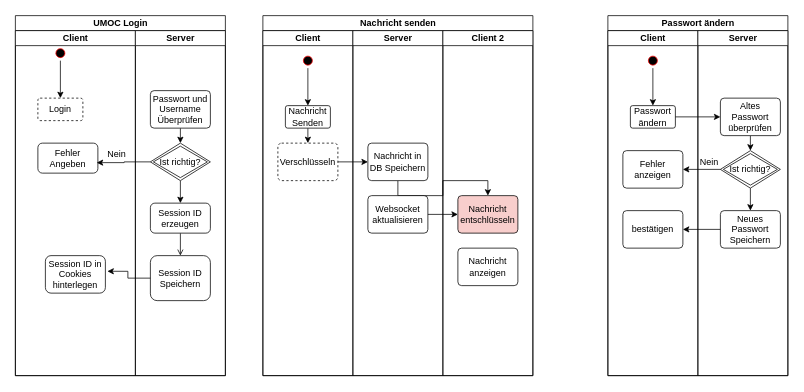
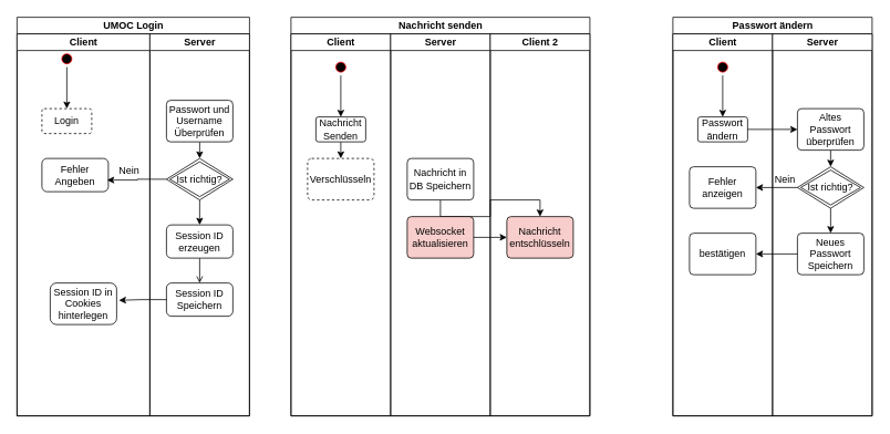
  <mxCell id="0" />
  <mxCell id="1" parent="0" />
  <mxCell id="2" value="UMOC Login" style="swimlane;childLayout=stackLayout;resizeParent=1;resizeParentMax=0;startSize=20;html=1;" vertex="1" parent="1"><mxGeometry x="20" y="20" width="280.0" height="480" as="geometry" /></mxCell>
  <mxCell id="3" value="Client" style="swimlane;startSize=20;html=1;" vertex="1" parent="2"><mxGeometry y="20" width="160.0" height="460" as="geometry" /></mxCell>
  <mxCell id="4" value="Login" style="rounded=1;arcSize=10;whiteSpace=wrap;html=1;align=center;dashed=1;" vertex="1" parent="3"><mxGeometry x="30" y="90" width="60" height="30" as="geometry" /></mxCell>
  <mxCell id="5" style="edgeStyle=orthogonalEdgeStyle;rounded=0;orthogonalLoop=1;jettySize=auto;html=1;exitX=0.5;exitY=1;exitDx=0;exitDy=0;entryX=0.5;entryY=0;entryDx=0;entryDy=0;" edge="1" parent="3" source="6" target="4"><mxGeometry relative="1" as="geometry" /></mxCell>
  <mxCell id="6" value="" style="ellipse;html=1;shape=startState;fillColor=#000000;strokeColor=#ff0000;" vertex="1" parent="3"><mxGeometry x="50" y="20" width="20" height="20" as="geometry" /></mxCell>
  <mxCell id="7" value="Fehler Angeben" style="rounded=1;whiteSpace=wrap;html=1;" vertex="1" parent="3"><mxGeometry x="30" y="150" width="80" height="40" as="geometry" /></mxCell>
  <mxCell id="8" value="Nein" style="text;html=1;align=center;verticalAlign=middle;resizable=0;points=[];autosize=1;strokeColor=none;fillColor=none;" vertex="1" parent="3"><mxGeometry x="110.0" y="150" width="50" height="30" as="geometry" /></mxCell>
  <mxCell id="9" value="Session ID in Cookies hinterlegen" style="rounded=1;whiteSpace=wrap;html=1;" vertex="1" parent="3"><mxGeometry x="40" y="300" width="80" height="50" as="geometry" /></mxCell>
  <mxCell id="10" value="Server" style="swimlane;startSize=20;html=1;" vertex="1" parent="2"><mxGeometry x="160.0" y="20" width="120" height="460" as="geometry" /></mxCell>
  <mxCell id="11" style="edgeStyle=orthogonalEdgeStyle;rounded=0;orthogonalLoop=1;jettySize=auto;html=1;exitX=0.5;exitY=1;exitDx=0;exitDy=0;entryX=0.5;entryY=0;entryDx=0;entryDy=0;" edge="1" parent="10" source="12" target="14"><mxGeometry relative="1" as="geometry" /></mxCell>
  <mxCell id="12" value="Passwort und Username Überprüfen" style="rounded=1;arcSize=10;whiteSpace=wrap;html=1;align=center;" vertex="1" parent="10"><mxGeometry x="20.0" y="80" width="80" height="50" as="geometry" /></mxCell>
  <mxCell id="13" style="edgeStyle=orthogonalEdgeStyle;rounded=0;orthogonalLoop=1;jettySize=auto;html=1;exitX=0.5;exitY=1;exitDx=0;exitDy=0;entryX=0.5;entryY=0;entryDx=0;entryDy=0;" edge="1" parent="10" source="14" target="16"><mxGeometry relative="1" as="geometry" /></mxCell>
  <mxCell id="14" value="Ist richtig?" style="shape=rhombus;double=1;perimeter=rhombusPerimeter;whiteSpace=wrap;html=1;align=center;" vertex="1" parent="10"><mxGeometry x="20" y="150" width="80" height="50" as="geometry" /></mxCell>
  <mxCell id="15" style="edgeStyle=orthogonalEdgeStyle;rounded=0;orthogonalLoop=1;jettySize=auto;html=1;exitX=0.5;exitY=1;exitDx=0;exitDy=0;entryX=0.5;entryY=0;entryDx=0;entryDy=0;endArrow=open;" edge="1" parent="10" source="16" target="17"><mxGeometry relative="1" as="geometry" /></mxCell>
  <mxCell id="16" value="Session ID erzeugen" style="rounded=1;whiteSpace=wrap;html=1;" vertex="1" parent="10"><mxGeometry x="20.0" y="230" width="80" height="40" as="geometry" /></mxCell>
- <mxCell id="17" value="Session ID Speichern" style="rounded=1;whiteSpace=wrap;html=1;" vertex="1" parent="10"><mxGeometry x="20.0" y="300" width="80" height="60" as="geometry" /></mxCell>
+ <mxCell id="17" value="Session ID Speichern" style="rounded=1;whiteSpace=wrap;html=1;" vertex="1" parent="10"><mxGeometry x="20.0" y="300" width="80" height="40" as="geometry" /></mxCell>
  <mxCell id="18" style="edgeStyle=orthogonalEdgeStyle;rounded=0;orthogonalLoop=1;jettySize=auto;html=1;exitX=0;exitY=0.5;exitDx=0;exitDy=0;entryX=0.981;entryY=0.65;entryDx=0;entryDy=0;entryPerimeter=0;" edge="1" parent="2" source="14" target="7"><mxGeometry relative="1" as="geometry"><mxPoint x="120.0" y="194.919" as="targetPoint" /></mxGeometry></mxCell>
  <mxCell id="19" style="edgeStyle=orthogonalEdgeStyle;rounded=0;orthogonalLoop=1;jettySize=auto;html=1;exitX=0;exitY=0.5;exitDx=0;exitDy=0;entryX=1.034;entryY=0.417;entryDx=0;entryDy=0;entryPerimeter=0;" edge="1" parent="2" source="17" target="9"><mxGeometry relative="1" as="geometry" /></mxCell>
  <mxCell id="20" value="Nachricht senden" style="swimlane;childLayout=stackLayout;resizeParent=1;resizeParentMax=0;startSize=20;html=1;" vertex="1" parent="1"><mxGeometry x="350" y="20" width="360" height="480" as="geometry" /></mxCell>
  <mxCell id="21" value="Client" style="swimlane;startSize=20;html=1;" vertex="1" parent="20"><mxGeometry y="20" width="120" height="460" as="geometry" /></mxCell>
  <mxCell id="22" style="edgeStyle=orthogonalEdgeStyle;rounded=0;orthogonalLoop=1;jettySize=auto;html=1;exitX=0.5;exitY=1;exitDx=0;exitDy=0;entryX=0.5;entryY=0;entryDx=0;entryDy=0;" edge="1" parent="21" source="23" target="26"><mxGeometry relative="1" as="geometry" /></mxCell>
  <mxCell id="23" value="Nachricht Senden" style="rounded=1;arcSize=10;whiteSpace=wrap;html=1;align=center;" vertex="1" parent="21"><mxGeometry x="30" y="100" width="60" height="30" as="geometry" /></mxCell>
  <mxCell id="24" style="edgeStyle=orthogonalEdgeStyle;rounded=0;orthogonalLoop=1;jettySize=auto;html=1;exitX=0.5;exitY=1;exitDx=0;exitDy=0;entryX=0.5;entryY=0;entryDx=0;entryDy=0;" edge="1" parent="21" source="25" target="23"><mxGeometry relative="1" as="geometry" /></mxCell>
  <mxCell id="25" value="" style="ellipse;html=1;shape=startState;fillColor=#000000;strokeColor=#ff0000;" vertex="1" parent="21"><mxGeometry x="50" y="30" width="20" height="20" as="geometry" /></mxCell>
  <mxCell id="26" value="Verschlüsseln" style="rounded=1;arcSize=10;whiteSpace=wrap;html=1;align=center;dashed=1;" vertex="1" parent="21"><mxGeometry x="20.0" y="150" width="80" height="50" as="geometry" /></mxCell>
  <mxCell id="27" value="Server" style="swimlane;startSize=20;html=1;" vertex="1" parent="20"><mxGeometry x="120" y="20" width="120" height="460" as="geometry" /></mxCell>
  <mxCell id="28" style="edgeStyle=orthogonalEdgeStyle;rounded=0;orthogonalLoop=1;jettySize=auto;html=1;exitX=0.5;exitY=1;exitDx=0;exitDy=0;" edge="1" parent="27" source="29" target="32"><mxGeometry relative="1" as="geometry" /></mxCell>
  <mxCell id="29" value="Nachricht in DB Speichern" style="rounded=1;arcSize=10;whiteSpace=wrap;html=1;align=center;" vertex="1" parent="27"><mxGeometry x="20.0" y="150" width="80" height="50" as="geometry" /></mxCell>
- <mxCell id="30" value="Websocket aktualisieren" style="rounded=1;arcSize=10;whiteSpace=wrap;html=1;align=center;" vertex="1" parent="27"><mxGeometry x="20.0" y="220" width="80" height="50" as="geometry" /></mxCell>
+ <mxCell id="30" value="Websocket aktualisieren" style="rounded=1;arcSize=10;whiteSpace=wrap;html=1;align=center;fillColor=#f8cecc;" vertex="1" parent="27"><mxGeometry x="20.0" y="220" width="80" height="50" as="geometry" /></mxCell>
  <mxCell id="31" value="Client 2" style="swimlane;startSize=20;html=1;" vertex="1" parent="20"><mxGeometry x="240" y="20" width="120" height="460" as="geometry" /></mxCell>
  <mxCell id="32" value="Nachricht entschlüsseln" style="rounded=1;arcSize=10;whiteSpace=wrap;html=1;align=center;fillColor=#f8cecc;" vertex="1" parent="31"><mxGeometry x="20.0" y="220" width="80" height="50" as="geometry" /></mxCell>
- <mxCell id="33" value="Nachricht anzeigen" style="rounded=1;arcSize=10;whiteSpace=wrap;html=1;align=center;" vertex="1" parent="31"><mxGeometry x="20.0" y="290" width="80" height="50" as="geometry" /></mxCell>
- <mxCell id="34" style="edgeStyle=orthogonalEdgeStyle;rounded=0;orthogonalLoop=1;jettySize=auto;html=1;exitX=1;exitY=0.5;exitDx=0;exitDy=0;entryX=0;entryY=0.5;entryDx=0;entryDy=0;" edge="1" parent="20" source="26" target="29"><mxGeometry relative="1" as="geometry" /></mxCell>
  <mxCell id="35" style="edgeStyle=orthogonalEdgeStyle;rounded=0;orthogonalLoop=1;jettySize=auto;html=1;exitX=1;exitY=0.5;exitDx=0;exitDy=0;entryX=0;entryY=0.5;entryDx=0;entryDy=0;" edge="1" parent="20" source="30" target="32"><mxGeometry relative="1" as="geometry" /></mxCell>
  <mxCell id="36" value="Passwort ändern" style="swimlane;childLayout=stackLayout;resizeParent=1;resizeParentMax=0;startSize=20;html=1;" vertex="1" parent="1"><mxGeometry x="810" y="20" width="240" height="480" as="geometry" /></mxCell>
  <mxCell id="37" value="Client" style="swimlane;startSize=20;html=1;" vertex="1" parent="36"><mxGeometry y="20" width="120" height="460" as="geometry" /></mxCell>
  <mxCell id="38" value="Passwort ändern" style="rounded=1;arcSize=10;whiteSpace=wrap;html=1;align=center;" vertex="1" parent="37"><mxGeometry x="30" y="100" width="60" height="30" as="geometry" /></mxCell>
  <mxCell id="39" style="edgeStyle=orthogonalEdgeStyle;rounded=0;orthogonalLoop=1;jettySize=auto;html=1;exitX=0.5;exitY=1;exitDx=0;exitDy=0;entryX=0.5;entryY=0;entryDx=0;entryDy=0;" edge="1" parent="37" source="40" target="38"><mxGeometry relative="1" as="geometry" /></mxCell>
  <mxCell id="40" value="" style="ellipse;html=1;shape=startState;fillColor=#000000;strokeColor=#ff0000;" vertex="1" parent="37"><mxGeometry x="50" y="30" width="20" height="20" as="geometry" /></mxCell>
  <mxCell id="41" value="Fehler anzeigen" style="rounded=1;arcSize=10;whiteSpace=wrap;html=1;align=center;" vertex="1" parent="37"><mxGeometry x="20.0" y="160" width="80" height="50" as="geometry" /></mxCell>
  <mxCell id="42" value="bestätigen" style="rounded=1;arcSize=10;whiteSpace=wrap;html=1;align=center;" vertex="1" parent="37"><mxGeometry x="20.0" y="240" width="80" height="50" as="geometry" /></mxCell>
  <mxCell id="43" value="Server" style="swimlane;startSize=20;html=1;" vertex="1" parent="36"><mxGeometry x="120" y="20" width="120" height="460" as="geometry" /></mxCell>
  <mxCell id="44" style="edgeStyle=orthogonalEdgeStyle;rounded=0;orthogonalLoop=1;jettySize=auto;html=1;exitX=0.5;exitY=1;exitDx=0;exitDy=0;entryX=0.5;entryY=0;entryDx=0;entryDy=0;" edge="1" parent="43" source="45" target="48"><mxGeometry relative="1" as="geometry" /></mxCell>
  <mxCell id="45" value="Altes Passwort überprüfen" style="rounded=1;arcSize=10;whiteSpace=wrap;html=1;align=center;" vertex="1" parent="43"><mxGeometry x="30.0" y="90" width="80" height="50" as="geometry" /></mxCell>
  <mxCell id="46" value="Neues Passwort Speichern" style="rounded=1;arcSize=10;whiteSpace=wrap;html=1;align=center;" vertex="1" parent="43"><mxGeometry x="30.0" y="240" width="80" height="50" as="geometry" /></mxCell>
  <mxCell id="47" style="edgeStyle=orthogonalEdgeStyle;rounded=0;orthogonalLoop=1;jettySize=auto;html=1;exitX=0.5;exitY=1;exitDx=0;exitDy=0;entryX=0.5;entryY=0;entryDx=0;entryDy=0;" edge="1" parent="43" source="48" target="46"><mxGeometry relative="1" as="geometry" /></mxCell>
  <mxCell id="48" value="Ist richtig?" style="shape=rhombus;double=1;perimeter=rhombusPerimeter;whiteSpace=wrap;html=1;align=center;" vertex="1" parent="43"><mxGeometry x="30.0" y="160" width="80" height="50" as="geometry" /></mxCell>
  <mxCell id="49" value="Nein" style="text;html=1;align=center;verticalAlign=middle;resizable=0;points=[];autosize=1;strokeColor=none;fillColor=none;" vertex="1" parent="43"><mxGeometry x="-10.0" y="160" width="50" height="30" as="geometry" /></mxCell>
  <mxCell id="50" style="edgeStyle=orthogonalEdgeStyle;rounded=0;orthogonalLoop=1;jettySize=auto;html=1;exitX=0;exitY=0.5;exitDx=0;exitDy=0;entryX=1;entryY=0.5;entryDx=0;entryDy=0;" edge="1" parent="36" source="48" target="41"><mxGeometry relative="1" as="geometry" /></mxCell>
  <mxCell id="51" style="edgeStyle=orthogonalEdgeStyle;rounded=0;orthogonalLoop=1;jettySize=auto;html=1;exitX=1;exitY=0.5;exitDx=0;exitDy=0;entryX=0;entryY=0.5;entryDx=0;entryDy=0;" edge="1" parent="36" source="38" target="45"><mxGeometry relative="1" as="geometry" /></mxCell>
  <mxCell id="52" style="edgeStyle=orthogonalEdgeStyle;rounded=0;orthogonalLoop=1;jettySize=auto;html=1;exitX=0;exitY=0.5;exitDx=0;exitDy=0;entryX=1;entryY=0.5;entryDx=0;entryDy=0;" edge="1" parent="36" source="46" target="42"><mxGeometry relative="1" as="geometry" /></mxCell>
